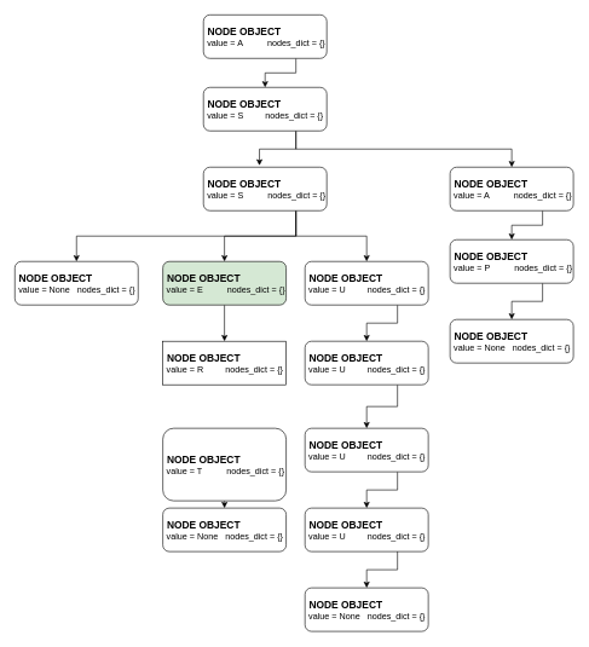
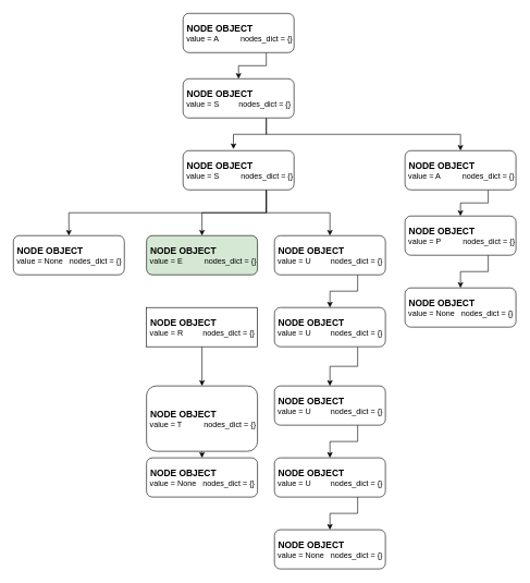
  <mxCell id="0" />
  <mxCell id="1" parent="0" />
  <mxCell id="2" style="edgeStyle=orthogonalEdgeStyle;rounded=0;orthogonalLoop=1;jettySize=auto;html=1;exitX=0.75;exitY=1;exitDx=0;exitDy=0;entryX=0.5;entryY=0;entryDx=0;entryDy=0;" edge="1" parent="1" source="3" target="6"><mxGeometry relative="1" as="geometry" /></mxCell>
  <mxCell id="3" value="&lt;font size=&quot;1&quot;&gt;&lt;b style=&quot;font-size: 14px&quot;&gt;&amp;nbsp;NODE OBJECT&lt;/b&gt;&lt;/font&gt;&lt;br style=&quot;font-size: 20px&quot;&gt;&amp;nbsp;value = A&amp;nbsp; &amp;nbsp; &amp;nbsp; &amp;nbsp; &amp;nbsp;&amp;nbsp;nodes_dict = {}" style="rounded=1;whiteSpace=wrap;html=1;align=left;" vertex="1" parent="1"><mxGeometry x="280" y="20" width="170" height="60" as="geometry" /></mxCell>
  <mxCell id="4" style="edgeStyle=orthogonalEdgeStyle;rounded=0;orthogonalLoop=1;jettySize=auto;html=1;exitX=0.75;exitY=1;exitDx=0;exitDy=0;entryX=0.454;entryY=-0.04;entryDx=0;entryDy=0;entryPerimeter=0;" edge="1" parent="1" source="6" target="10"><mxGeometry relative="1" as="geometry" /></mxCell>
  <mxCell id="5" style="edgeStyle=orthogonalEdgeStyle;rounded=0;orthogonalLoop=1;jettySize=auto;html=1;exitX=0.75;exitY=1;exitDx=0;exitDy=0;" edge="1" parent="1" source="6" target="12"><mxGeometry relative="1" as="geometry" /></mxCell>
  <mxCell id="6" value="&lt;font size=&quot;1&quot;&gt;&lt;b style=&quot;font-size: 14px&quot;&gt;&amp;nbsp;NODE OBJECT&lt;/b&gt;&lt;/font&gt;&lt;br style=&quot;font-size: 20px&quot;&gt;&amp;nbsp;value = S&amp;nbsp; &amp;nbsp; &amp;nbsp; &amp;nbsp; &amp;nbsp;nodes_dict = {}" style="rounded=1;whiteSpace=wrap;html=1;align=left;" vertex="1" parent="1"><mxGeometry x="280" y="120" width="170" height="60" as="geometry" /></mxCell>
  <mxCell id="7" style="edgeStyle=orthogonalEdgeStyle;rounded=0;orthogonalLoop=1;jettySize=auto;html=1;exitX=0.75;exitY=1;exitDx=0;exitDy=0;" edge="1" parent="1" source="10" target="15"><mxGeometry relative="1" as="geometry" /></mxCell>
  <mxCell id="8" style="edgeStyle=orthogonalEdgeStyle;rounded=0;orthogonalLoop=1;jettySize=auto;html=1;exitX=0.75;exitY=1;exitDx=0;exitDy=0;entryX=0.5;entryY=0;entryDx=0;entryDy=0;" edge="1" parent="1" source="10" target="17"><mxGeometry relative="1" as="geometry" /></mxCell>
  <mxCell id="9" style="edgeStyle=orthogonalEdgeStyle;rounded=0;orthogonalLoop=1;jettySize=auto;html=1;exitX=0.75;exitY=1;exitDx=0;exitDy=0;" edge="1" parent="1" source="10" target="19"><mxGeometry relative="1" as="geometry" /></mxCell>
  <mxCell id="10" value="&lt;font size=&quot;1&quot;&gt;&lt;b style=&quot;font-size: 14px&quot;&gt;&amp;nbsp;NODE OBJECT&lt;/b&gt;&lt;/font&gt;&lt;br style=&quot;font-size: 20px&quot;&gt;&amp;nbsp;value = S&amp;nbsp; &amp;nbsp; &amp;nbsp; &amp;nbsp; &amp;nbsp; nodes_dict = {}" style="rounded=1;whiteSpace=wrap;html=1;align=left;" vertex="1" parent="1"><mxGeometry x="280" y="230" width="170" height="60" as="geometry" /></mxCell>
  <mxCell id="11" style="edgeStyle=orthogonalEdgeStyle;rounded=0;orthogonalLoop=1;jettySize=auto;html=1;exitX=0.75;exitY=1;exitDx=0;exitDy=0;entryX=0.5;entryY=0;entryDx=0;entryDy=0;" edge="1" parent="1" source="12" target="14"><mxGeometry relative="1" as="geometry" /></mxCell>
  <mxCell id="12" value="&lt;font size=&quot;1&quot;&gt;&lt;b style=&quot;font-size: 14px&quot;&gt;&amp;nbsp;NODE OBJECT&lt;/b&gt;&lt;/font&gt;&lt;br style=&quot;font-size: 20px&quot;&gt;&amp;nbsp;value = A&amp;nbsp; &amp;nbsp; &amp;nbsp; &amp;nbsp; &amp;nbsp;&amp;nbsp;nodes_dict = {}" style="rounded=1;whiteSpace=wrap;html=1;align=left;" vertex="1" parent="1"><mxGeometry x="620" y="230" width="170" height="60" as="geometry" /></mxCell>
  <mxCell id="13" style="edgeStyle=orthogonalEdgeStyle;rounded=0;orthogonalLoop=1;jettySize=auto;html=1;exitX=0.75;exitY=1;exitDx=0;exitDy=0;entryX=0.5;entryY=0;entryDx=0;entryDy=0;" edge="1" parent="1" source="14" target="32"><mxGeometry relative="1" as="geometry" /></mxCell>
  <mxCell id="14" value="&lt;font size=&quot;1&quot;&gt;&lt;b style=&quot;font-size: 14px&quot;&gt;&amp;nbsp;NODE OBJECT&lt;/b&gt;&lt;/font&gt;&lt;br style=&quot;font-size: 20px&quot;&gt;&amp;nbsp;value = P&amp;nbsp; &amp;nbsp; &amp;nbsp; &amp;nbsp; &amp;nbsp; nodes_dict = {}" style="rounded=1;whiteSpace=wrap;html=1;align=left;" vertex="1" parent="1"><mxGeometry x="620" y="330" width="170" height="60" as="geometry" /></mxCell>
  <mxCell id="15" value="&lt;font size=&quot;1&quot;&gt;&lt;b style=&quot;font-size: 14px&quot;&gt;&amp;nbsp;NODE OBJECT&lt;/b&gt;&lt;/font&gt;&lt;br style=&quot;font-size: 20px&quot;&gt;&amp;nbsp;value = None&amp;nbsp; &amp;nbsp;nodes_dict = {}" style="rounded=1;whiteSpace=wrap;html=1;align=left;" vertex="1" parent="1"><mxGeometry x="20" y="360" width="170" height="60" as="geometry" /></mxCell>
- <mxCell id="16" style="edgeStyle=orthogonalEdgeStyle;rounded=0;orthogonalLoop=1;jettySize=auto;html=1;exitX=0.5;exitY=1;exitDx=0;exitDy=0;entryX=0.5;entryY=0;entryDx=0;entryDy=0;" edge="1" parent="1" source="17" target="21"><mxGeometry relative="1" as="geometry" /></mxCell>
  <mxCell id="17" value="&lt;font size=&quot;1&quot;&gt;&lt;b style=&quot;font-size: 14px&quot;&gt;&amp;nbsp;NODE OBJECT&lt;/b&gt;&lt;/font&gt;&lt;br style=&quot;font-size: 20px&quot;&gt;&amp;nbsp;value = E&amp;nbsp; &amp;nbsp; &amp;nbsp; &amp;nbsp; &amp;nbsp; nodes_dict = {}" style="rounded=1;whiteSpace=wrap;html=1;align=left;fillColor=#d5e8d4;" vertex="1" parent="1"><mxGeometry x="224" y="360" width="170" height="60" as="geometry" /></mxCell>
  <mxCell id="18" style="edgeStyle=orthogonalEdgeStyle;rounded=0;orthogonalLoop=1;jettySize=auto;html=1;exitX=0.75;exitY=1;exitDx=0;exitDy=0;entryX=0.5;entryY=0;entryDx=0;entryDy=0;" edge="1" parent="1" source="19" target="26"><mxGeometry relative="1" as="geometry" /></mxCell>
  <mxCell id="19" value="&lt;font size=&quot;1&quot;&gt;&lt;b style=&quot;font-size: 14px&quot;&gt;&amp;nbsp;NODE OBJECT&lt;/b&gt;&lt;/font&gt;&lt;br style=&quot;font-size: 20px&quot;&gt;&amp;nbsp;value = U&amp;nbsp; &amp;nbsp; &amp;nbsp; &amp;nbsp; &amp;nbsp;nodes_dict = {}" style="rounded=1;whiteSpace=wrap;html=1;align=left;" vertex="1" parent="1"><mxGeometry x="420" y="360" width="170" height="60" as="geometry" /></mxCell>
+ <mxCell id="20" style="edgeStyle=orthogonalEdgeStyle;rounded=0;orthogonalLoop=1;jettySize=auto;html=1;exitX=0.5;exitY=1;exitDx=0;exitDy=0;entryX=0.5;entryY=0;entryDx=0;entryDy=0;" edge="1" parent="1" source="21" target="23"><mxGeometry relative="1" as="geometry" /></mxCell>
  <mxCell id="21" value="&lt;font size=&quot;1&quot;&gt;&lt;b style=&quot;font-size: 14px&quot;&gt;&amp;nbsp;NODE OBJECT&lt;/b&gt;&lt;/font&gt;&lt;br style=&quot;font-size: 20px&quot;&gt;&amp;nbsp;value = R&amp;nbsp; &amp;nbsp; &amp;nbsp; &amp;nbsp; &amp;nbsp;nodes_dict = {}" style="whiteSpace=wrap;html=1;align=left;rounded=0;" vertex="1" parent="1"><mxGeometry x="224" y="470" width="170" height="60" as="geometry" /></mxCell>
  <mxCell id="22" style="edgeStyle=orthogonalEdgeStyle;rounded=0;orthogonalLoop=1;jettySize=auto;html=1;exitX=0.5;exitY=1;exitDx=0;exitDy=0;entryX=0.5;entryY=0;entryDx=0;entryDy=0;" edge="1" parent="1" source="23" target="24"><mxGeometry relative="1" as="geometry" /></mxCell>
  <mxCell id="23" value="&lt;font size=&quot;1&quot;&gt;&lt;b style=&quot;font-size: 14px&quot;&gt;&amp;nbsp;NODE OBJECT&lt;/b&gt;&lt;/font&gt;&lt;br style=&quot;font-size: 20px&quot;&gt;&amp;nbsp;value = T&amp;nbsp; &amp;nbsp; &amp;nbsp; &amp;nbsp; &amp;nbsp; nodes_dict = {}" style="rounded=1;whiteSpace=wrap;html=1;align=left;" vertex="1" parent="1"><mxGeometry x="224" y="590" width="170" height="100" as="geometry" /></mxCell>
  <mxCell id="24" value="&lt;font size=&quot;1&quot;&gt;&lt;b style=&quot;font-size: 14px&quot;&gt;&amp;nbsp;NODE OBJECT&lt;/b&gt;&lt;/font&gt;&lt;br style=&quot;font-size: 20px&quot;&gt;&amp;nbsp;value = None&amp;nbsp; &amp;nbsp;nodes_dict = {}" style="rounded=1;whiteSpace=wrap;html=1;align=left;" vertex="1" parent="1"><mxGeometry x="224" y="700" width="170" height="60" as="geometry" /></mxCell>
  <mxCell id="25" style="edgeStyle=orthogonalEdgeStyle;rounded=0;orthogonalLoop=1;jettySize=auto;html=1;exitX=0.75;exitY=1;exitDx=0;exitDy=0;" edge="1" parent="1" source="26" target="28"><mxGeometry relative="1" as="geometry" /></mxCell>
  <mxCell id="26" value="&lt;font size=&quot;1&quot;&gt;&lt;b style=&quot;font-size: 14px&quot;&gt;&amp;nbsp;NODE OBJECT&lt;/b&gt;&lt;/font&gt;&lt;br style=&quot;font-size: 20px&quot;&gt;&amp;nbsp;value = U&amp;nbsp; &amp;nbsp; &amp;nbsp; &amp;nbsp; &amp;nbsp;nodes_dict = {}" style="rounded=1;whiteSpace=wrap;html=1;align=left;" vertex="1" parent="1"><mxGeometry x="420" y="470" width="170" height="60" as="geometry" /></mxCell>
  <mxCell id="27" style="edgeStyle=orthogonalEdgeStyle;rounded=0;orthogonalLoop=1;jettySize=auto;html=1;exitX=0.75;exitY=1;exitDx=0;exitDy=0;entryX=0.5;entryY=0;entryDx=0;entryDy=0;" edge="1" parent="1" source="28" target="30"><mxGeometry relative="1" as="geometry" /></mxCell>
  <mxCell id="28" value="&lt;font size=&quot;1&quot;&gt;&lt;b style=&quot;font-size: 14px&quot;&gt;&amp;nbsp;NODE OBJECT&lt;/b&gt;&lt;/font&gt;&lt;br style=&quot;font-size: 20px&quot;&gt;&amp;nbsp;value = U&amp;nbsp; &amp;nbsp; &amp;nbsp; &amp;nbsp; &amp;nbsp;nodes_dict = {}" style="rounded=1;whiteSpace=wrap;html=1;align=left;" vertex="1" parent="1"><mxGeometry x="420" y="590" width="170" height="60" as="geometry" /></mxCell>
  <mxCell id="29" style="edgeStyle=orthogonalEdgeStyle;rounded=0;orthogonalLoop=1;jettySize=auto;html=1;exitX=0.75;exitY=1;exitDx=0;exitDy=0;entryX=0.5;entryY=0;entryDx=0;entryDy=0;" edge="1" parent="1" source="30" target="31"><mxGeometry relative="1" as="geometry" /></mxCell>
  <mxCell id="30" value="&lt;font size=&quot;1&quot;&gt;&lt;b style=&quot;font-size: 14px&quot;&gt;&amp;nbsp;NODE OBJECT&lt;/b&gt;&lt;/font&gt;&lt;br style=&quot;font-size: 20px&quot;&gt;&amp;nbsp;value = U&amp;nbsp; &amp;nbsp; &amp;nbsp; &amp;nbsp; &amp;nbsp;nodes_dict = {}" style="rounded=1;whiteSpace=wrap;html=1;align=left;" vertex="1" parent="1"><mxGeometry x="420" y="700" width="170" height="60" as="geometry" /></mxCell>
  <mxCell id="31" value="&lt;font size=&quot;1&quot;&gt;&lt;b style=&quot;font-size: 14px&quot;&gt;&amp;nbsp;NODE OBJECT&lt;/b&gt;&lt;/font&gt;&lt;br style=&quot;font-size: 20px&quot;&gt;&amp;nbsp;value = None&amp;nbsp; &amp;nbsp;nodes_dict = {}" style="rounded=1;whiteSpace=wrap;html=1;align=left;" vertex="1" parent="1"><mxGeometry x="420" y="810" width="170" height="60" as="geometry" /></mxCell>
  <mxCell id="32" value="&lt;font size=&quot;1&quot;&gt;&lt;b style=&quot;font-size: 14px&quot;&gt;&amp;nbsp;NODE OBJECT&lt;/b&gt;&lt;/font&gt;&lt;br style=&quot;font-size: 20px&quot;&gt;&amp;nbsp;value = None&amp;nbsp; &amp;nbsp;nodes_dict = {}" style="rounded=1;whiteSpace=wrap;html=1;align=left;" vertex="1" parent="1"><mxGeometry x="620" y="440" width="170" height="60" as="geometry" /></mxCell>
